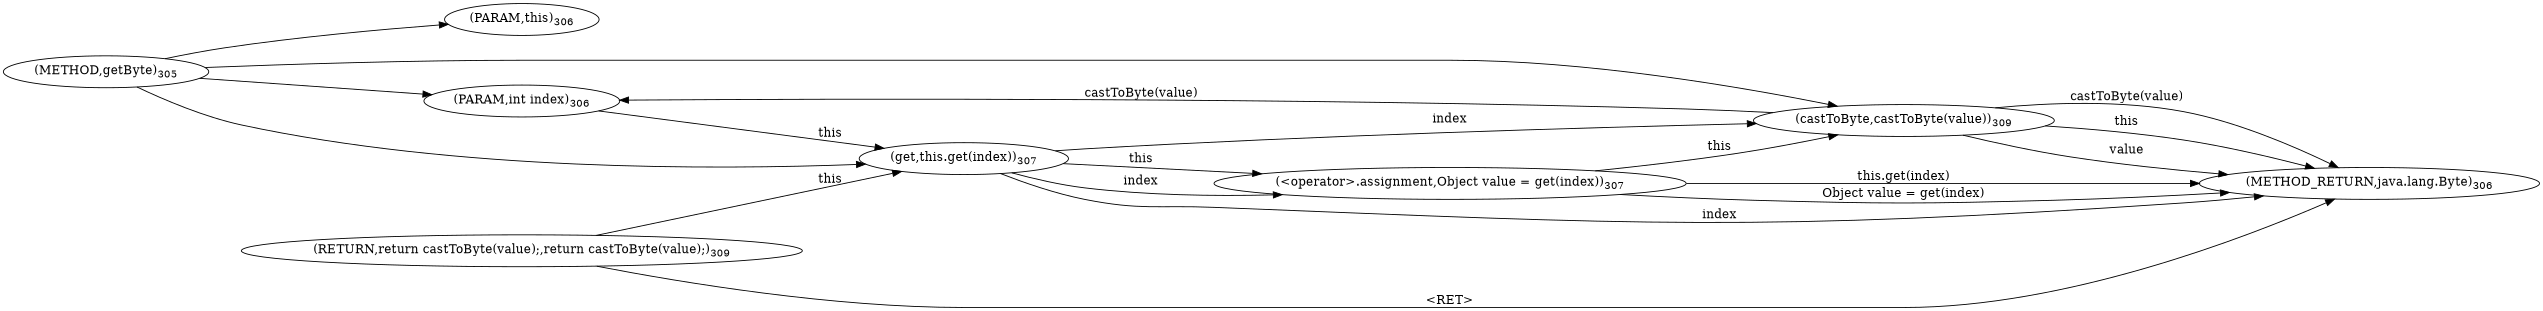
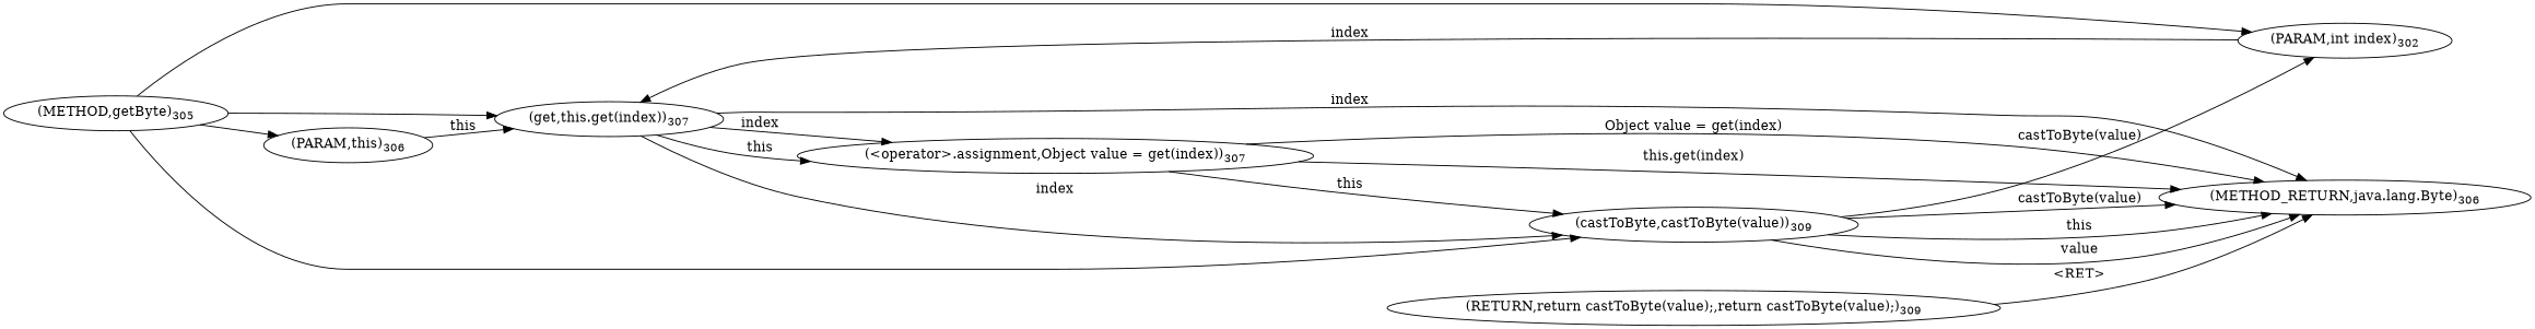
  digraph {
    rankdir=LR
    n1 [label=<(METHOD,getByte)<SUB>305</SUB>>]
    n2 [label=<(PARAM,this)<SUB>306</SUB>>]
-   n3 [label=<(PARAM,int index)<SUB>306</SUB>>]
+   n3 [label=<(PARAM,int index)<SUB>302</SUB>>]
    n4 [label=<(castToByte,castToByte(value))<SUB>309</SUB>>]
    n5 [label=<(get,this.get(index))<SUB>307</SUB>>]
    n6 [label=<(METHOD_RETURN,java.lang.Byte)<SUB>306</SUB>>]
    n7 [label=<(&lt;operator&gt;.assignment,Object value = get(index))<SUB>307</SUB>>]
    n8 [label=<(RETURN,return castToByte(value);,return castToByte(value);)<SUB>309</SUB>>]
    n1 -> n2
    n1 -> n3
    n1 -> n4
    n1 -> n5
-   n8 -> n5 [label=this]
-   n3 -> n5 [label=this]
+   n2 -> n5 [label=this]
+   n3 -> n5 [label=index]
    n4 -> n3 [label="castToByte(value)"]
    n4 -> n6 [label=this]
    n4 -> n6 [label=value]
    n4 -> n6 [label="castToByte(value)"]
    n5 -> n4 [label=index]
    n5 -> n6 [label=index]
    n5 -> n7 [label=this]
    n5 -> n7 [label=index]
    n7 -> n4 [label=this]
    n7 -> n6 [label="this.get(index)"]
    n7 -> n6 [label="Object value = get(index)"]
    n8 -> n6 [label="&lt;RET&gt;"]
  }
